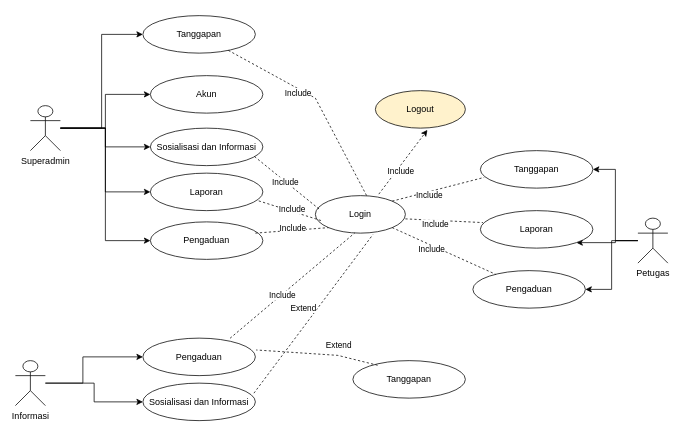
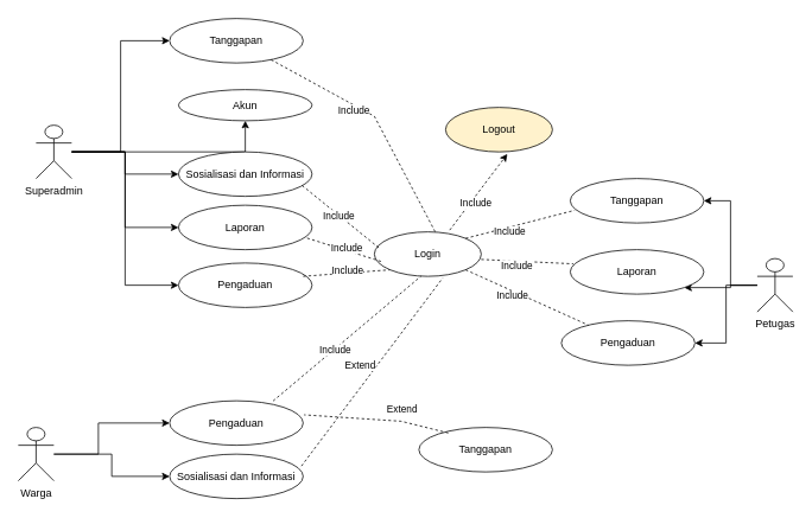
  <mxCell id="0" />
  <mxCell id="1" parent="0" />
  <mxCell id="2" style="edgeStyle=orthogonalEdgeStyle;rounded=0;orthogonalLoop=1;jettySize=auto;html=1;entryX=1;entryY=0.5;entryDx=0;entryDy=0;" parent="1" source="5" target="32" edge="1"><mxGeometry relative="1" as="geometry" /></mxCell>
  <mxCell id="3" style="edgeStyle=orthogonalEdgeStyle;rounded=0;orthogonalLoop=1;jettySize=auto;html=1;entryX=1;entryY=1;entryDx=0;entryDy=0;" parent="1" source="5" target="33" edge="1"><mxGeometry relative="1" as="geometry" /></mxCell>
  <mxCell id="4" style="edgeStyle=orthogonalEdgeStyle;rounded=0;orthogonalLoop=1;jettySize=auto;html=1;entryX=1;entryY=0.5;entryDx=0;entryDy=0;" parent="1" source="5" target="34" edge="1"><mxGeometry relative="1" as="geometry" /></mxCell>
  <mxCell id="5" value="&lt;div&gt;Petugas&lt;/div&gt;" style="shape=umlActor;verticalLabelPosition=bottom;verticalAlign=top;html=1;outlineConnect=0;direction=east;" parent="1" vertex="1"><mxGeometry x="850" y="290" width="40" height="60" as="geometry" /></mxCell>
  <mxCell id="6" style="edgeStyle=orthogonalEdgeStyle;rounded=0;orthogonalLoop=1;jettySize=auto;html=1;" parent="1" source="11" target="25" edge="1"><mxGeometry relative="1" as="geometry" /></mxCell>
  <mxCell id="7" style="edgeStyle=orthogonalEdgeStyle;rounded=0;orthogonalLoop=1;jettySize=auto;html=1;entryX=0;entryY=0.5;entryDx=0;entryDy=0;" parent="1" source="11" target="26" edge="1"><mxGeometry relative="1" as="geometry" /></mxCell>
  <mxCell id="8" style="edgeStyle=orthogonalEdgeStyle;rounded=0;orthogonalLoop=1;jettySize=auto;html=1;entryX=0;entryY=0.5;entryDx=0;entryDy=0;" parent="1" source="11" target="27" edge="1"><mxGeometry relative="1" as="geometry" /></mxCell>
  <mxCell id="9" style="edgeStyle=orthogonalEdgeStyle;rounded=0;orthogonalLoop=1;jettySize=auto;html=1;entryX=0;entryY=0.5;entryDx=0;entryDy=0;" parent="1" source="11" target="42" edge="1"><mxGeometry relative="1" as="geometry" /></mxCell>
  <mxCell id="10" style="edgeStyle=orthogonalEdgeStyle;rounded=0;orthogonalLoop=1;jettySize=auto;html=1;entryX=0;entryY=0.5;entryDx=0;entryDy=0;" parent="1" source="11" target="45" edge="1"><mxGeometry relative="1" as="geometry" /></mxCell>
  <mxCell id="11" value="&lt;div&gt;Superadmin&lt;/div&gt;" style="shape=umlActor;verticalLabelPosition=bottom;verticalAlign=top;html=1;outlineConnect=0;direction=east;" parent="1" vertex="1"><mxGeometry x="40" y="140" width="40" height="60" as="geometry" /></mxCell>
  <mxCell id="12" style="edgeStyle=orthogonalEdgeStyle;rounded=0;orthogonalLoop=1;jettySize=auto;html=1;" parent="1" source="14" target="16" edge="1"><mxGeometry relative="1" as="geometry"><Array as="points"><mxPoint x="110" y="510" /><mxPoint x="110" y="475" /></Array></mxGeometry></mxCell>
  <mxCell id="13" style="edgeStyle=orthogonalEdgeStyle;rounded=0;orthogonalLoop=1;jettySize=auto;html=1;entryX=0;entryY=0.5;entryDx=0;entryDy=0;" parent="1" source="14" target="17" edge="1"><mxGeometry relative="1" as="geometry" /></mxCell>
- <mxCell id="14" value="&lt;div&gt;Informasi&lt;/div&gt;" style="shape=umlActor;verticalLabelPosition=bottom;verticalAlign=top;html=1;outlineConnect=0;direction=east;" parent="1" vertex="1"><mxGeometry x="20" y="480" width="40" height="60" as="geometry" /></mxCell>
+ <mxCell id="14" value="&lt;div&gt;Warga&lt;/div&gt;" style="shape=umlActor;verticalLabelPosition=bottom;verticalAlign=top;html=1;outlineConnect=0;direction=east;" parent="1" vertex="1"><mxGeometry x="20" y="480" width="40" height="60" as="geometry" /></mxCell>
  <mxCell id="15" value="Login" style="ellipse;whiteSpace=wrap;html=1;" parent="1" vertex="1"><mxGeometry x="420" y="260" width="120" height="50" as="geometry" /></mxCell>
  <mxCell id="16" value="Pengaduan" style="ellipse;whiteSpace=wrap;html=1;" parent="1" vertex="1"><mxGeometry x="190" y="450" width="150" height="50" as="geometry" /></mxCell>
  <mxCell id="17" value="Sosialisasi dan Informasi" style="ellipse;whiteSpace=wrap;html=1;" parent="1" vertex="1"><mxGeometry x="190" y="510" width="150" height="50" as="geometry" /></mxCell>
  <mxCell id="18" value="Tanggapan" style="ellipse;whiteSpace=wrap;html=1;" parent="1" vertex="1"><mxGeometry x="470" y="480" width="150" height="50" as="geometry" /></mxCell>
  <mxCell id="19" value="" style="endArrow=none;dashed=1;html=1;rounded=0;entryX=0.437;entryY=0.996;entryDx=0;entryDy=0;entryPerimeter=0;exitX=0.775;exitY=0.004;exitDx=0;exitDy=0;exitPerimeter=0;" parent="1" source="16" target="15" edge="1"><mxGeometry width="50" height="50" relative="1" as="geometry"><mxPoint x="330" y="402.468" as="sourcePoint" /><mxPoint x="462.52" y="340" as="targetPoint" /><Array as="points" /></mxGeometry></mxCell>
  <mxCell id="20" value="Include" style="edgeLabel;html=1;align=center;verticalAlign=middle;resizable=0;points=[];" parent="19" vertex="1" connectable="0"><mxGeometry x="-0.16" relative="1" as="geometry"><mxPoint y="1" as="offset" /></mxGeometry></mxCell>
  <mxCell id="21" value="" style="endArrow=none;dashed=1;html=1;rounded=0;exitX=0.987;exitY=0.268;exitDx=0;exitDy=0;exitPerimeter=0;entryX=0.64;entryY=1.036;entryDx=0;entryDy=0;entryPerimeter=0;" parent="1" source="17" target="15" edge="1"><mxGeometry width="50" height="50" relative="1" as="geometry"><mxPoint x="340" y="412.468" as="sourcePoint" /><mxPoint x="490" y="320" as="targetPoint" /><Array as="points" /></mxGeometry></mxCell>
  <mxCell id="22" value="" style="endArrow=none;dashed=1;html=1;rounded=0;entryX=1.007;entryY=0.316;entryDx=0;entryDy=0;entryPerimeter=0;exitX=0.22;exitY=0.124;exitDx=0;exitDy=0;exitPerimeter=0;" parent="1" source="18" target="16" edge="1"><mxGeometry width="50" height="50" relative="1" as="geometry"><mxPoint x="614" y="497" as="sourcePoint" /><mxPoint x="466" y="340" as="targetPoint" /><Array as="points"><mxPoint x="450" y="473" /></Array></mxGeometry></mxCell>
  <mxCell id="23" value="Extend" style="edgeLabel;html=1;align=center;verticalAlign=middle;resizable=0;points=[];" parent="1" vertex="1" connectable="0"><mxGeometry x="403.004" y="409.996" as="geometry" /></mxCell>
  <mxCell id="24" value="Extend" style="edgeLabel;html=1;align=center;verticalAlign=middle;resizable=0;points=[];" parent="1" vertex="1" connectable="0"><mxGeometry x="450.004" y="459.996" as="geometry"><mxPoint as="offset" /></mxGeometry></mxCell>
- <mxCell id="25" value="Akun" style="ellipse;whiteSpace=wrap;html=1;" parent="1" vertex="1"><mxGeometry x="200" y="100" width="150" height="50" as="geometry" /></mxCell>
+ <mxCell id="25" value="Akun" style="ellipse;whiteSpace=wrap;html=1;" parent="1" vertex="1"><mxGeometry x="200" y="100" width="150" height="35" as="geometry" /></mxCell>
  <mxCell id="26" value="Sosialisasi dan Informasi" style="ellipse;whiteSpace=wrap;html=1;" parent="1" vertex="1"><mxGeometry x="200" y="170" width="150" height="50" as="geometry" /></mxCell>
  <mxCell id="27" value="Laporan" style="ellipse;whiteSpace=wrap;html=1;" parent="1" vertex="1"><mxGeometry x="200" y="230" width="150" height="50" as="geometry" /></mxCell>
  <mxCell id="28" value="" style="endArrow=none;dashed=1;html=1;rounded=0;entryX=0.053;entryY=0.38;entryDx=0;entryDy=0;entryPerimeter=0;exitX=0.925;exitY=0.756;exitDx=0;exitDy=0;exitPerimeter=0;" parent="1" source="26" target="15" edge="1"><mxGeometry width="50" height="50" relative="1" as="geometry"><mxPoint x="340" y="275" as="sourcePoint" /><mxPoint x="390" y="225" as="targetPoint" /></mxGeometry></mxCell>
  <mxCell id="29" value="Include" style="edgeLabel;html=1;align=center;verticalAlign=middle;resizable=0;points=[];" parent="28" vertex="1" connectable="0"><mxGeometry x="-0.064" relative="1" as="geometry"><mxPoint as="offset" /></mxGeometry></mxCell>
  <mxCell id="30" value="" style="endArrow=none;dashed=1;html=1;rounded=0;entryX=0.067;entryY=0.668;entryDx=0;entryDy=0;entryPerimeter=0;exitX=0.963;exitY=0.74;exitDx=0;exitDy=0;exitPerimeter=0;" parent="1" source="27" target="15" edge="1"><mxGeometry width="50" height="50" relative="1" as="geometry"><mxPoint x="340" y="380" as="sourcePoint" /><mxPoint x="390" y="330" as="targetPoint" /></mxGeometry></mxCell>
  <mxCell id="31" value="Include" style="edgeLabel;html=1;align=center;verticalAlign=middle;resizable=0;points=[];" parent="30" vertex="1" connectable="0"><mxGeometry x="-0.006" y="3" relative="1" as="geometry"><mxPoint x="1" as="offset" /></mxGeometry></mxCell>
  <mxCell id="32" value="Tanggapan" style="ellipse;whiteSpace=wrap;html=1;" parent="1" vertex="1"><mxGeometry x="640" y="200" width="150" height="50" as="geometry" /></mxCell>
  <mxCell id="33" value="Laporan" style="ellipse;whiteSpace=wrap;html=1;" parent="1" vertex="1"><mxGeometry x="640" y="280" width="150" height="50" as="geometry" /></mxCell>
  <mxCell id="34" value="Pengaduan" style="ellipse;whiteSpace=wrap;html=1;" parent="1" vertex="1"><mxGeometry x="630" y="360" width="150" height="50" as="geometry" /></mxCell>
  <mxCell id="35" style="edgeStyle=orthogonalEdgeStyle;rounded=0;orthogonalLoop=1;jettySize=auto;html=1;exitX=0.5;exitY=1;exitDx=0;exitDy=0;" parent="1" source="33" target="33" edge="1"><mxGeometry relative="1" as="geometry" /></mxCell>
  <mxCell id="36" value="" style="endArrow=none;dashed=1;html=1;rounded=0;entryX=0.034;entryY=0.714;entryDx=0;entryDy=0;entryPerimeter=0;exitX=1;exitY=0;exitDx=0;exitDy=0;" parent="1" source="15" target="32" edge="1"><mxGeometry width="50" height="50" relative="1" as="geometry"><mxPoint x="511" y="220" as="sourcePoint" /><mxPoint x="640" y="281" as="targetPoint" /></mxGeometry></mxCell>
  <mxCell id="37" value="Include" style="edgeLabel;html=1;align=center;verticalAlign=middle;resizable=0;points=[];" parent="36" vertex="1" connectable="0"><mxGeometry x="-0.226" y="-5" relative="1" as="geometry"><mxPoint as="offset" /></mxGeometry></mxCell>
  <mxCell id="38" value="" style="endArrow=none;dashed=1;html=1;rounded=0;entryX=0.023;entryY=0.319;entryDx=0;entryDy=0;entryPerimeter=0;exitX=1;exitY=0;exitDx=0;exitDy=0;" parent="1" target="33" edge="1"><mxGeometry width="50" height="50" relative="1" as="geometry"><mxPoint x="540" y="291" as="sourcePoint" /><mxPoint x="662" y="260" as="targetPoint" /></mxGeometry></mxCell>
  <mxCell id="39" value="Include" style="edgeLabel;html=1;align=center;verticalAlign=middle;resizable=0;points=[];" parent="38" vertex="1" connectable="0"><mxGeometry x="-0.226" y="-5" relative="1" as="geometry"><mxPoint as="offset" /></mxGeometry></mxCell>
  <mxCell id="40" value="" style="endArrow=none;dashed=1;html=1;rounded=0;exitX=1;exitY=1;exitDx=0;exitDy=0;" parent="1" source="15" target="34" edge="1"><mxGeometry width="50" height="50" relative="1" as="geometry"><mxPoint x="518" y="381" as="sourcePoint" /><mxPoint x="640" y="350" as="targetPoint" /></mxGeometry></mxCell>
  <mxCell id="41" value="Include" style="edgeLabel;html=1;align=center;verticalAlign=middle;resizable=0;points=[];" parent="40" vertex="1" connectable="0"><mxGeometry x="-0.226" y="-5" relative="1" as="geometry"><mxPoint as="offset" /></mxGeometry></mxCell>
  <mxCell id="42" value="Tanggapan" style="ellipse;whiteSpace=wrap;html=1;" parent="1" vertex="1"><mxGeometry x="190" y="20" width="150" height="50" as="geometry" /></mxCell>
  <mxCell id="43" value="" style="endArrow=none;dashed=1;html=1;rounded=0;entryX=0.572;entryY=0.012;entryDx=0;entryDy=0;entryPerimeter=0;" parent="1" source="42" target="15" edge="1"><mxGeometry width="50" height="50" relative="1" as="geometry"><mxPoint x="321" y="139" as="sourcePoint" /><mxPoint x="450" y="200" as="targetPoint" /><Array as="points"><mxPoint x="420" y="130" /></Array></mxGeometry></mxCell>
  <mxCell id="44" value="Include" style="edgeLabel;html=1;align=center;verticalAlign=middle;resizable=0;points=[];" parent="43" vertex="1" connectable="0"><mxGeometry x="-0.226" y="-5" relative="1" as="geometry"><mxPoint as="offset" /></mxGeometry></mxCell>
  <mxCell id="45" value="Pengaduan" style="ellipse;whiteSpace=wrap;html=1;" parent="1" vertex="1"><mxGeometry x="200" y="295" width="150" height="50" as="geometry" /></mxCell>
  <mxCell id="46" value="Logout" style="ellipse;whiteSpace=wrap;html=1;fillColor=#fff2cc;" parent="1" vertex="1"><mxGeometry x="500" y="120" width="120" height="50" as="geometry" /></mxCell>
  <mxCell id="47" value="" style="endArrow=classic;dashed=1;html=1;rounded=0;entryX=0.578;entryY=1.048;entryDx=0;entryDy=0;entryPerimeter=0;exitX=0.705;exitY=-0.04;exitDx=0;exitDy=0;exitPerimeter=0;" parent="1" source="15" target="46" edge="1"><mxGeometry width="50" height="50" relative="1" as="geometry"><mxPoint x="470" y="220" as="sourcePoint" /><mxPoint x="593" y="189" as="targetPoint" /></mxGeometry></mxCell>
  <mxCell id="48" value="Include" style="edgeLabel;html=1;align=center;verticalAlign=middle;resizable=0;points=[];" parent="47" vertex="1" connectable="0"><mxGeometry x="-0.226" y="-5" relative="1" as="geometry"><mxPoint as="offset" /></mxGeometry></mxCell>
  <mxCell id="49" value="" style="endArrow=none;dashed=1;html=1;rounded=0;entryX=0;entryY=1;entryDx=0;entryDy=0;exitX=0.963;exitY=0.74;exitDx=0;exitDy=0;exitPerimeter=0;" edge="1" parent="1" target="15"><mxGeometry width="50" height="50" relative="1" as="geometry"><mxPoint x="340" y="310" as="sourcePoint" /><mxPoint x="424" y="336" as="targetPoint" /></mxGeometry></mxCell>
  <mxCell id="50" value="Include" style="edgeLabel;html=1;align=center;verticalAlign=middle;resizable=0;points=[];" vertex="1" connectable="0" parent="49"><mxGeometry x="-0.006" y="3" relative="1" as="geometry"><mxPoint x="1" as="offset" /></mxGeometry></mxCell>
